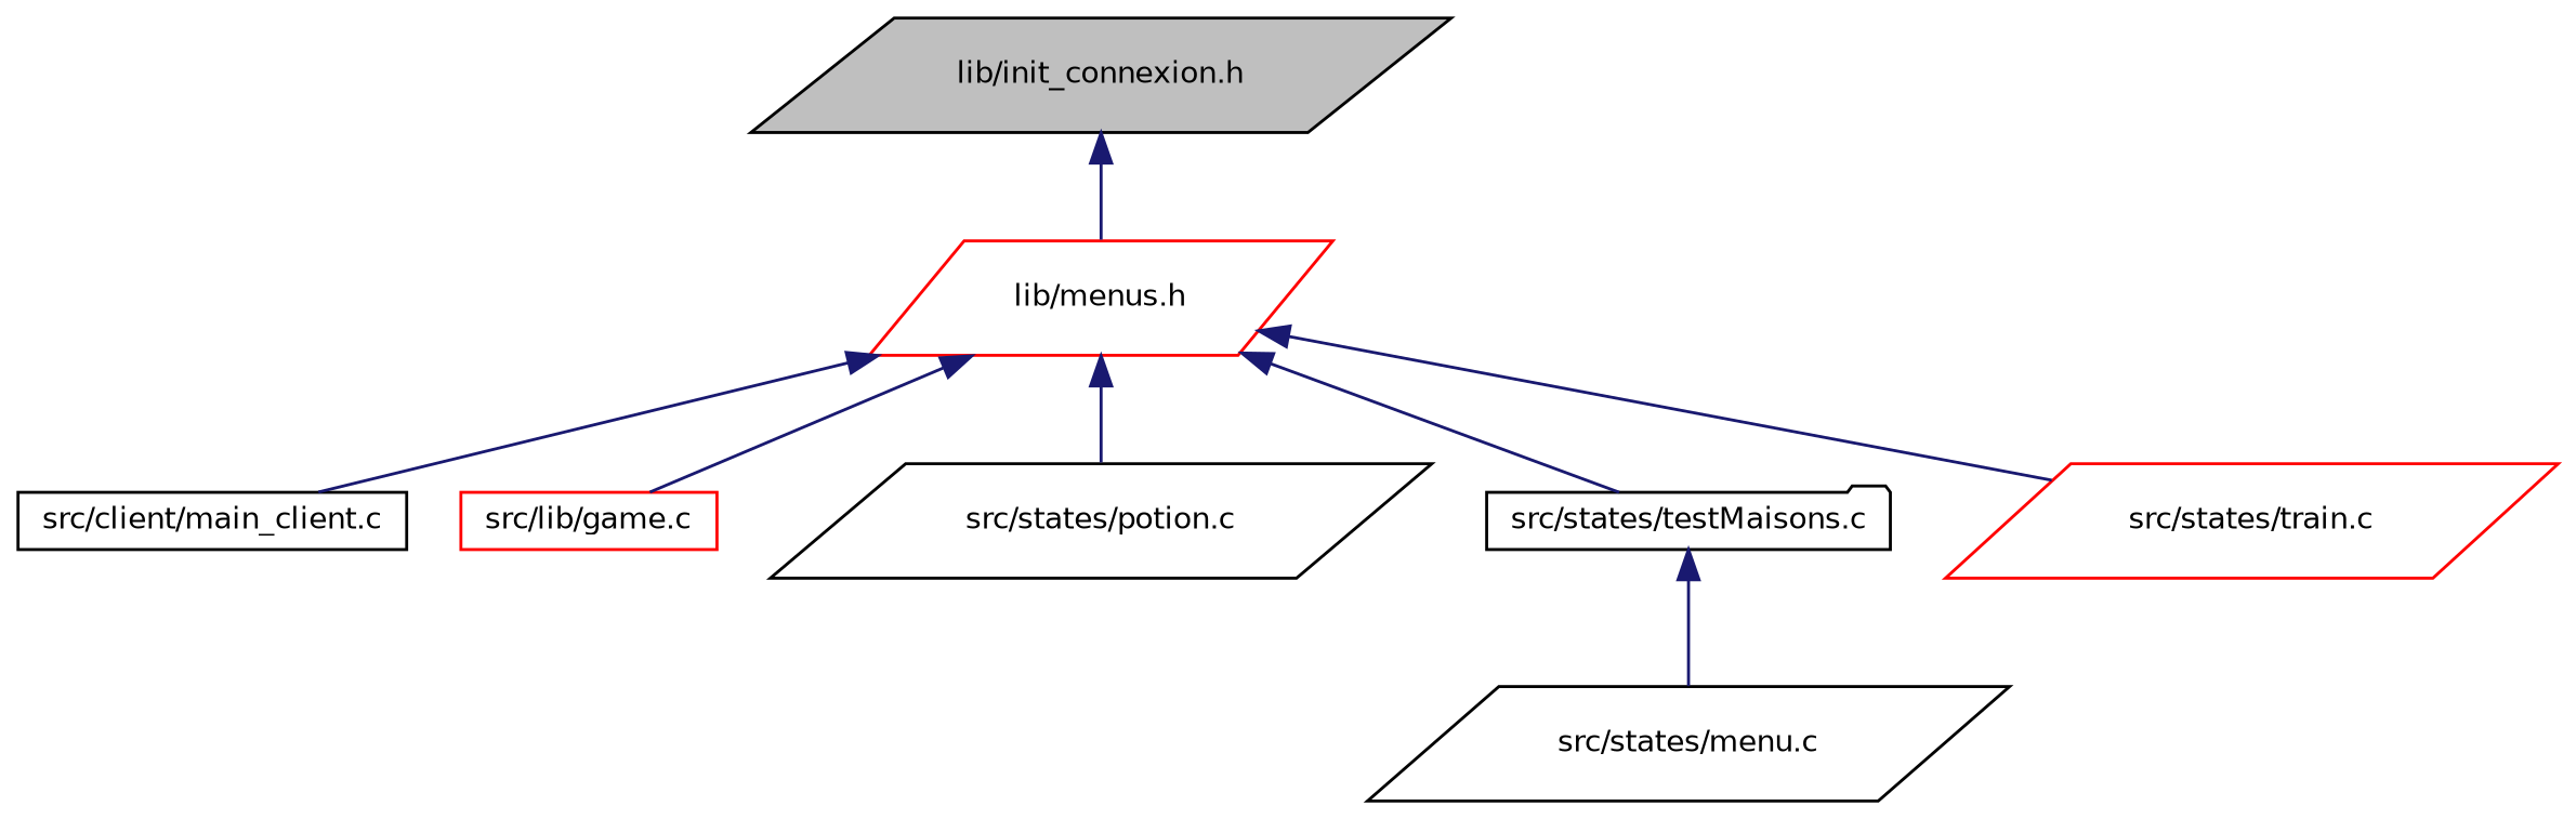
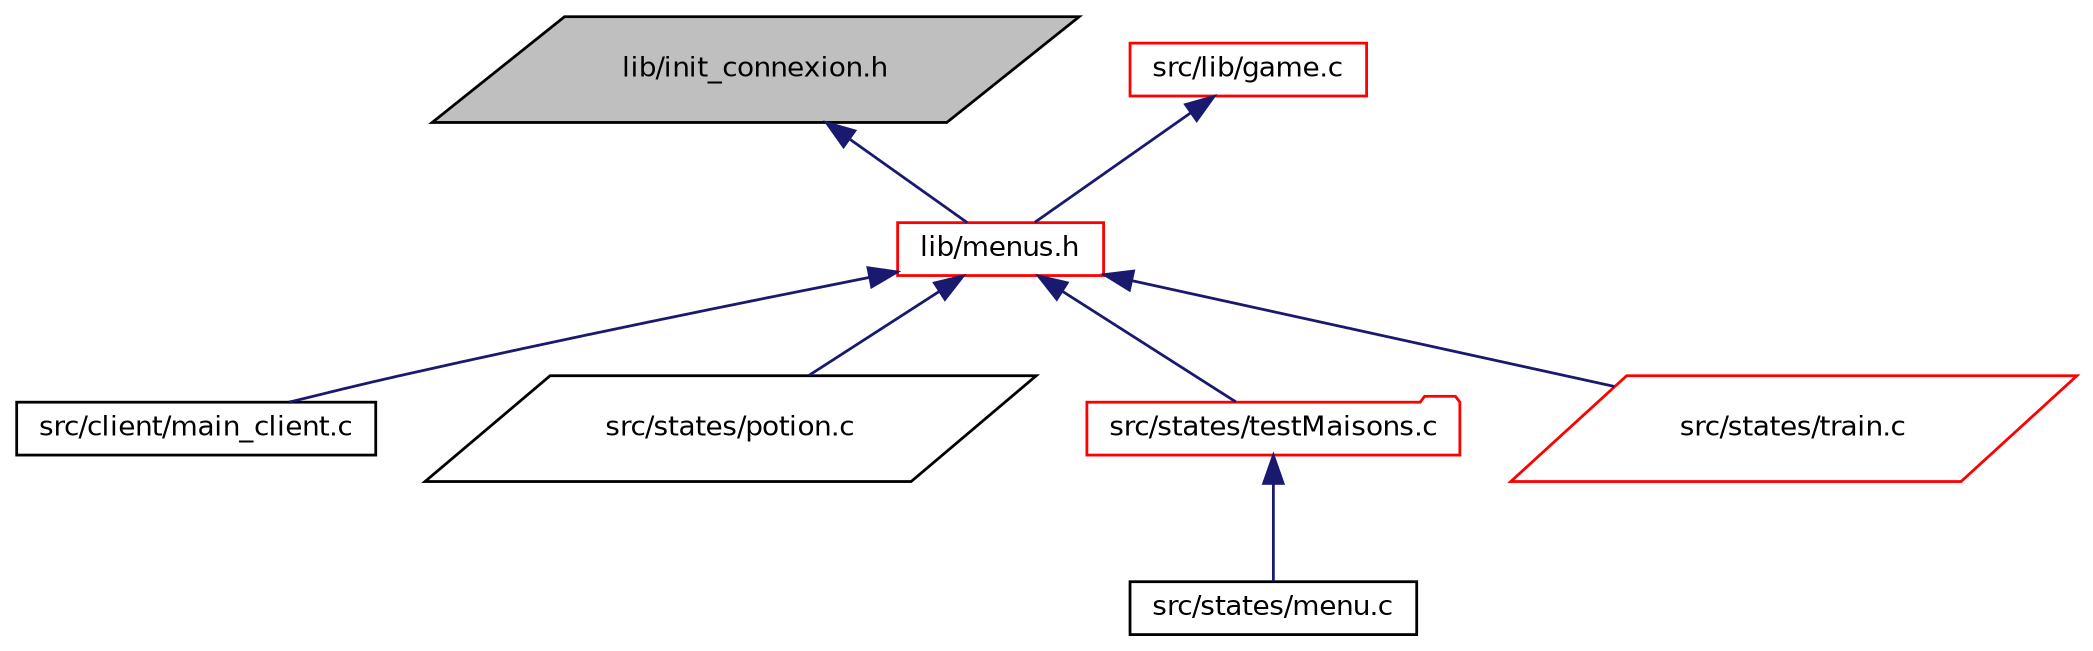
  digraph {
    node [color=black fillcolor=white fontname=Helvetica fontsize=10 shape=parallelogram style=filled]
    edge [color=midnightblue dir=back fontname=Helvetica fontsize=10 labelfontname=Helvetica labelfontsize=10 style=solid]
    n1 [fillcolor=grey75 fontcolor=black height=0.2 label="lib/init_connexion.h" width=0.4]
-   n2 [color=red height=0.2 label="lib/menus.h" width=0.4]
+   n2 [color=red height=0.2 label="lib/menus.h" shape=box width=0.4]
    n3 [height=0.2 label="src/client/main_client.c" shape=box width=0.4]
    n4 [color=red height=0.2 label="src/lib/game.c" shape=box width=0.4]
    n5 [height=0.2 label="src/states/potion.c" width=0.4]
-   n6 [height=0.2 label="src/states/testMaisons.c" shape=folder width=0.4]
+   n6 [color=red height=0.2 label="src/states/testMaisons.c" shape=folder width=0.4]
    n7 [color=red height=0.2 label="src/states/train.c" width=0.4]
-   n8 [height=0.2 label="src/states/menu.c" width=0.4]
+   n8 [height=0.2 label="src/states/menu.c" shape=box width=0.4]
    n1 -> n2
    n2 -> n3
-   n2 -> n4
+   n4 -> n2
    n2 -> n5
    n2 -> n6
    n2 -> n7
    n6 -> n8
  }
